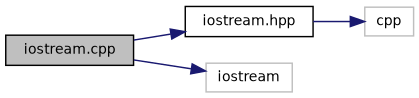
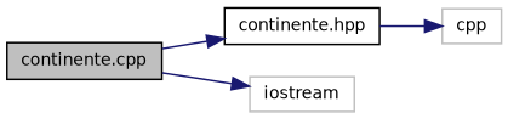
  digraph {
    rankdir=LR
    node [color=black fillcolor=white fontname=Helvetica fontsize=10 shape=record style=filled]
    edge [color=midnightblue fontname=Helvetica fontsize=10 labelfontname=Helvetica labelfontsize=10 style=solid]
-   n1 [fillcolor=grey75 fontcolor=black height=0.2 label="iostream.cpp" width=0.4]
-   n2 [height=0.2 label="iostream.hpp" width=0.4]
+   n1 [fillcolor=grey75 fontcolor=black height=0.2 label="continente.cpp" width=0.4]
+   n2 [height=0.2 label="continente.hpp" width=0.4]
    n3 [color=grey75 height=0.2 label=iostream width=0.4]
    n4 [color=grey75 height=0.2 label=cpp width=0.4]
    n1 -> n2
    n1 -> n3
    n2 -> n4
  }
